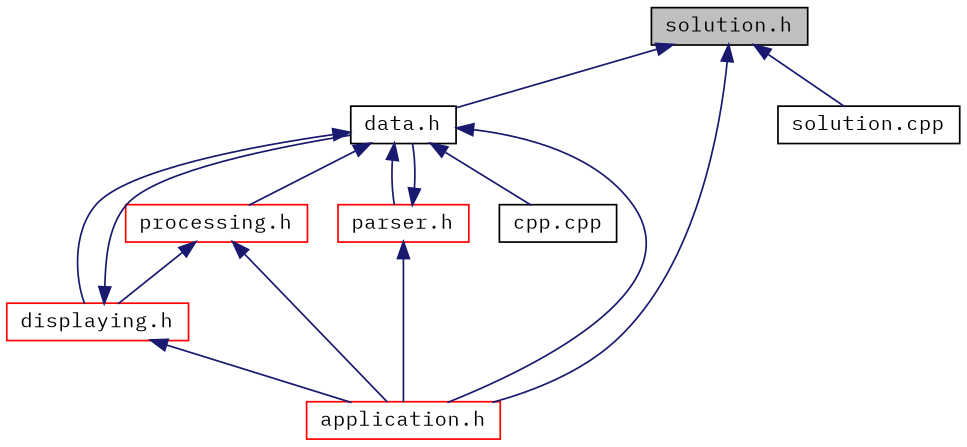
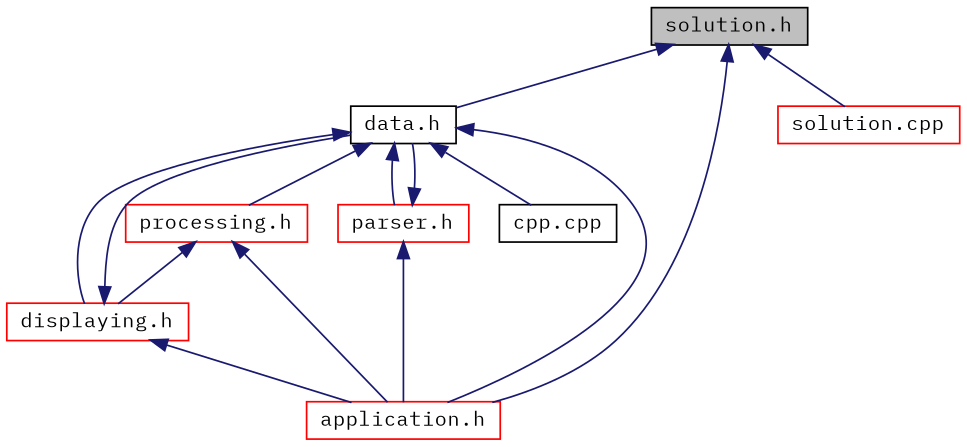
  digraph {
    fontname="IBM Plex Mono"
    node [color=black fillcolor=white fontname="IBM Plex Mono" fontsize=12 shape=record style=filled]
    edge [color=midnightblue dir=back fontname="IBM Plex Mono" fontsize=12 labelfontname=Helvetica labelfontsize=12 style=solid]
    n1 [fillcolor=grey75 fontcolor=black height=0.2 label="solution.h" width=0.4]
    n2 [height=0.2 label="data.h" width=0.4]
    n3 [color=red height=0.2 label="application.h" width=0.4]
-   n4 [height=0.2 label="solution.cpp" width=0.4]
+   n4 [color=red height=0.2 label="solution.cpp" width=0.4]
    n5 [color=red height=0.2 label="displaying.h" width=0.4]
    n6 [color=red height=0.2 label="parser.h" width=0.4]
    n7 [color=red height=0.2 label="processing.h" width=0.4]
    n8 [height=0.2 label="cpp.cpp" width=0.4]
    n1 -> n2
    n1 -> n3
    n1 -> n4
    n2 -> n3
    n2 -> n5
    n2 -> n6
    n2 -> n7
    n2 -> n8
    n5 -> n2
    n5 -> n3
    n6 -> n2
    n6 -> n3
    n7 -> n3
    n7 -> n5
  }
